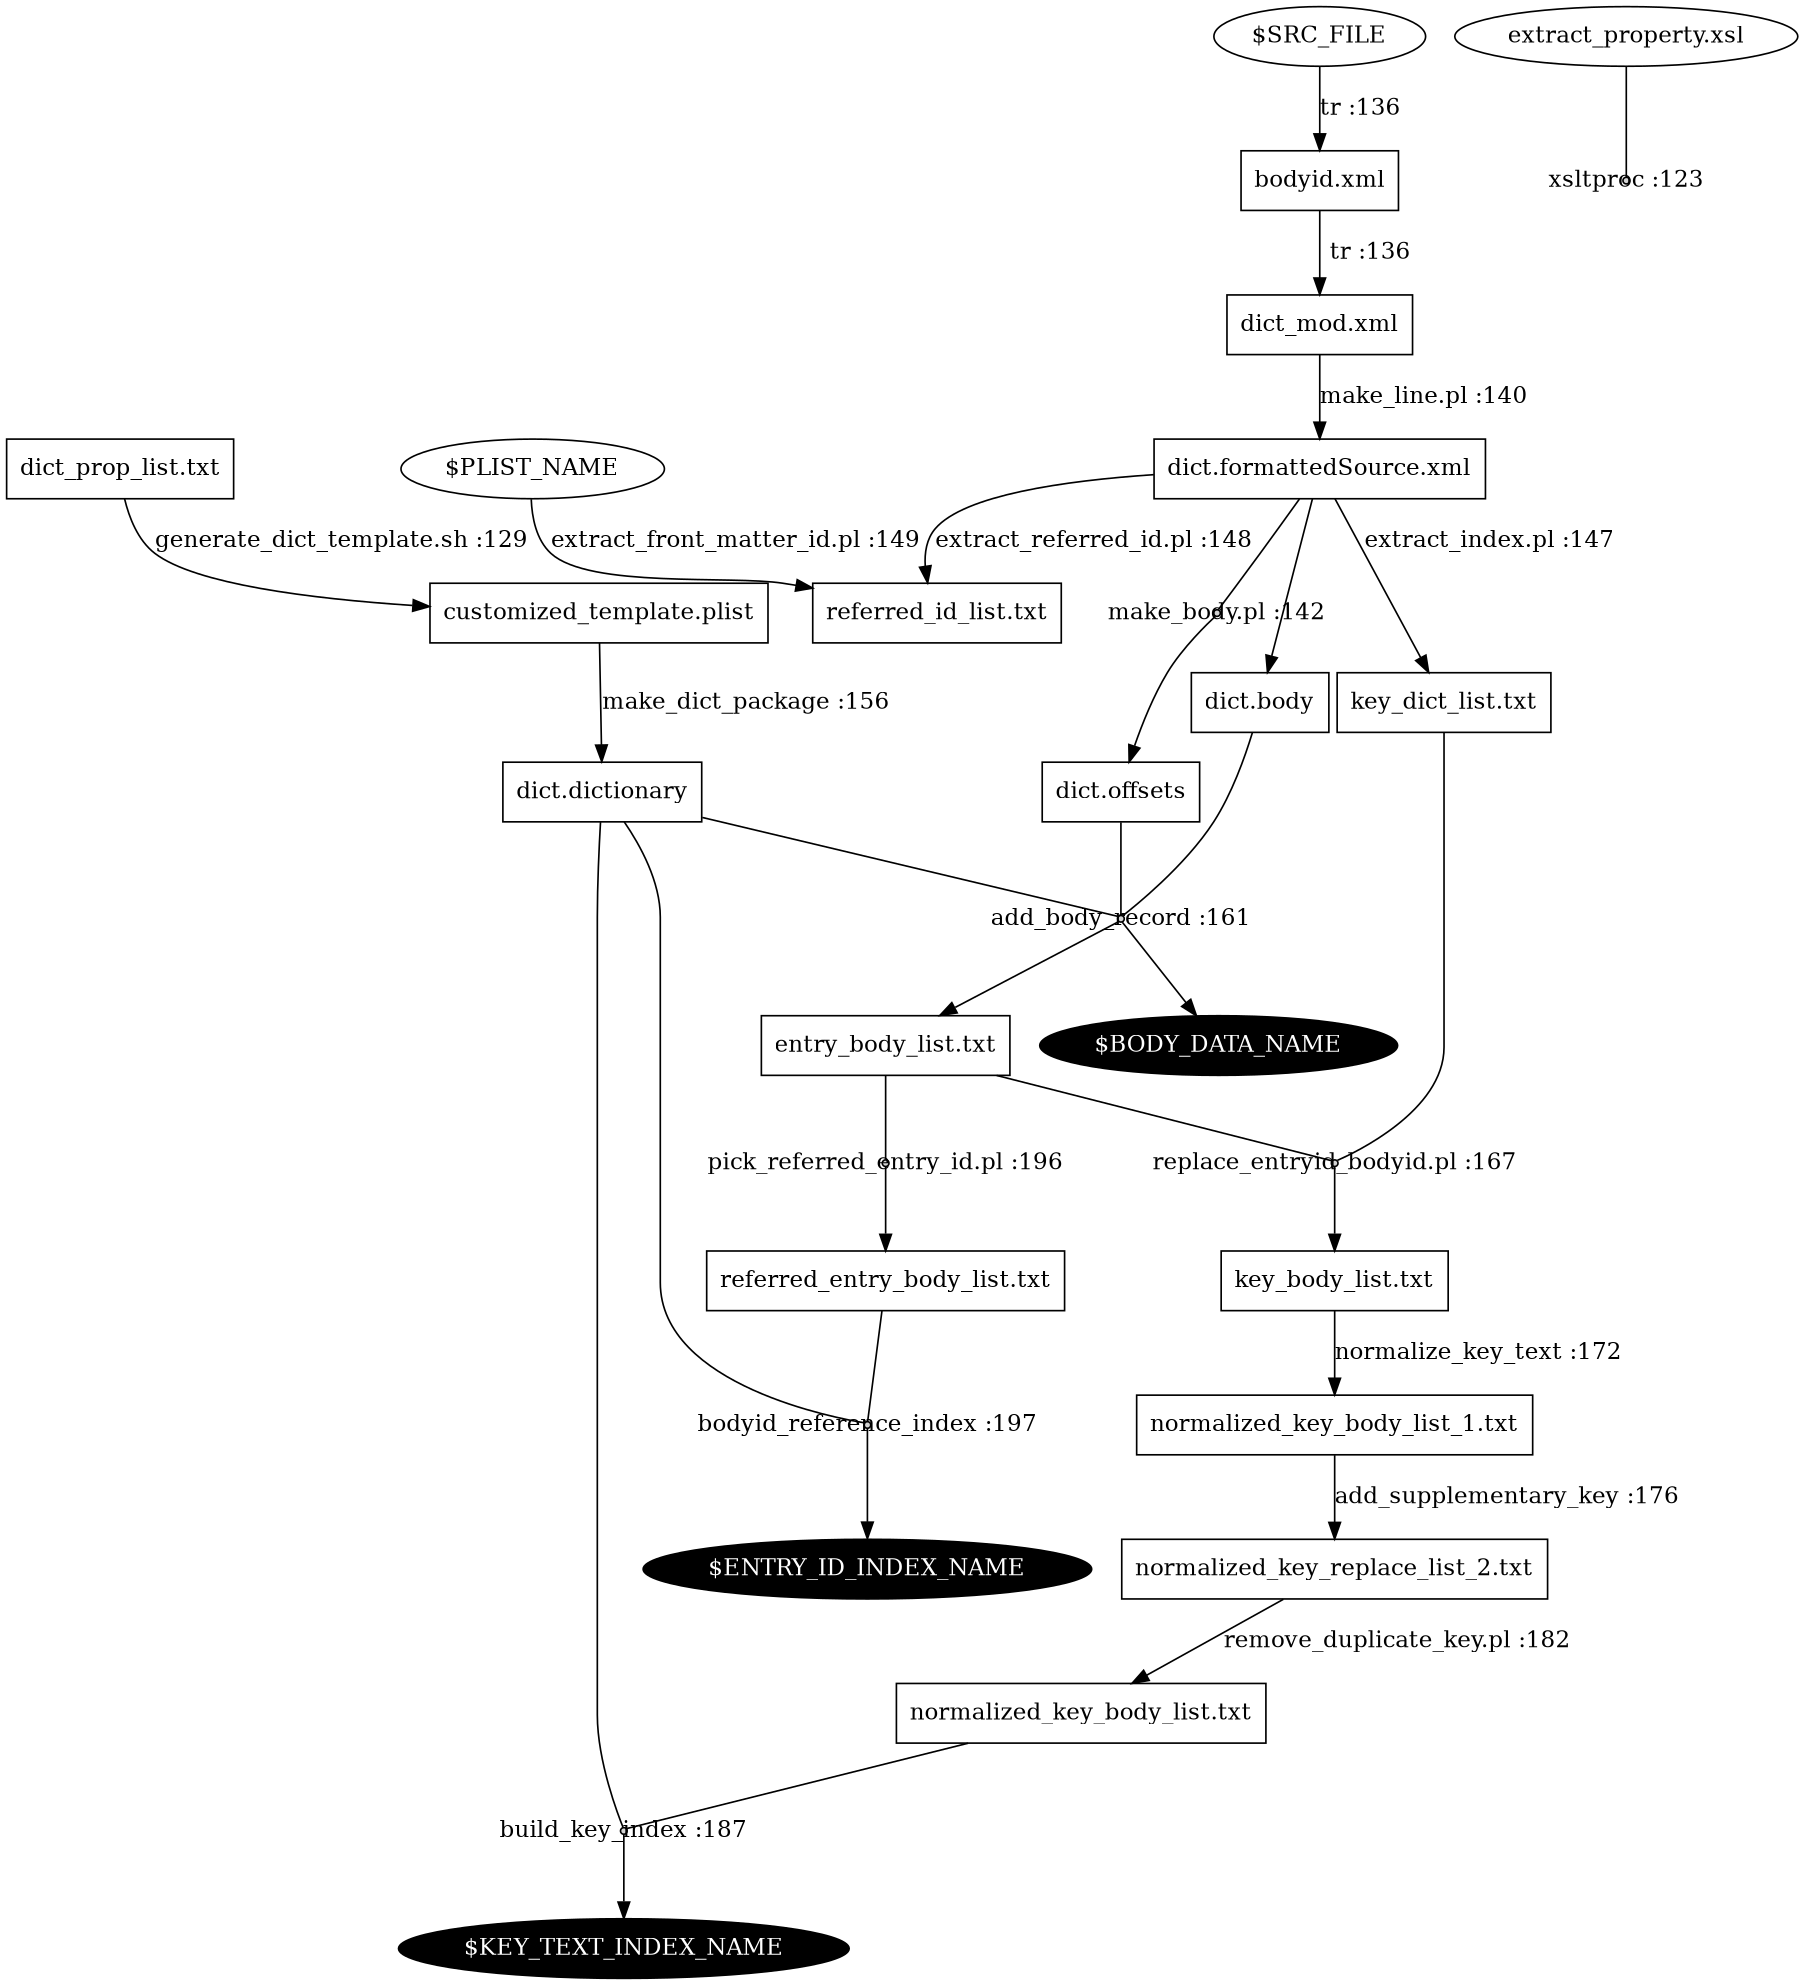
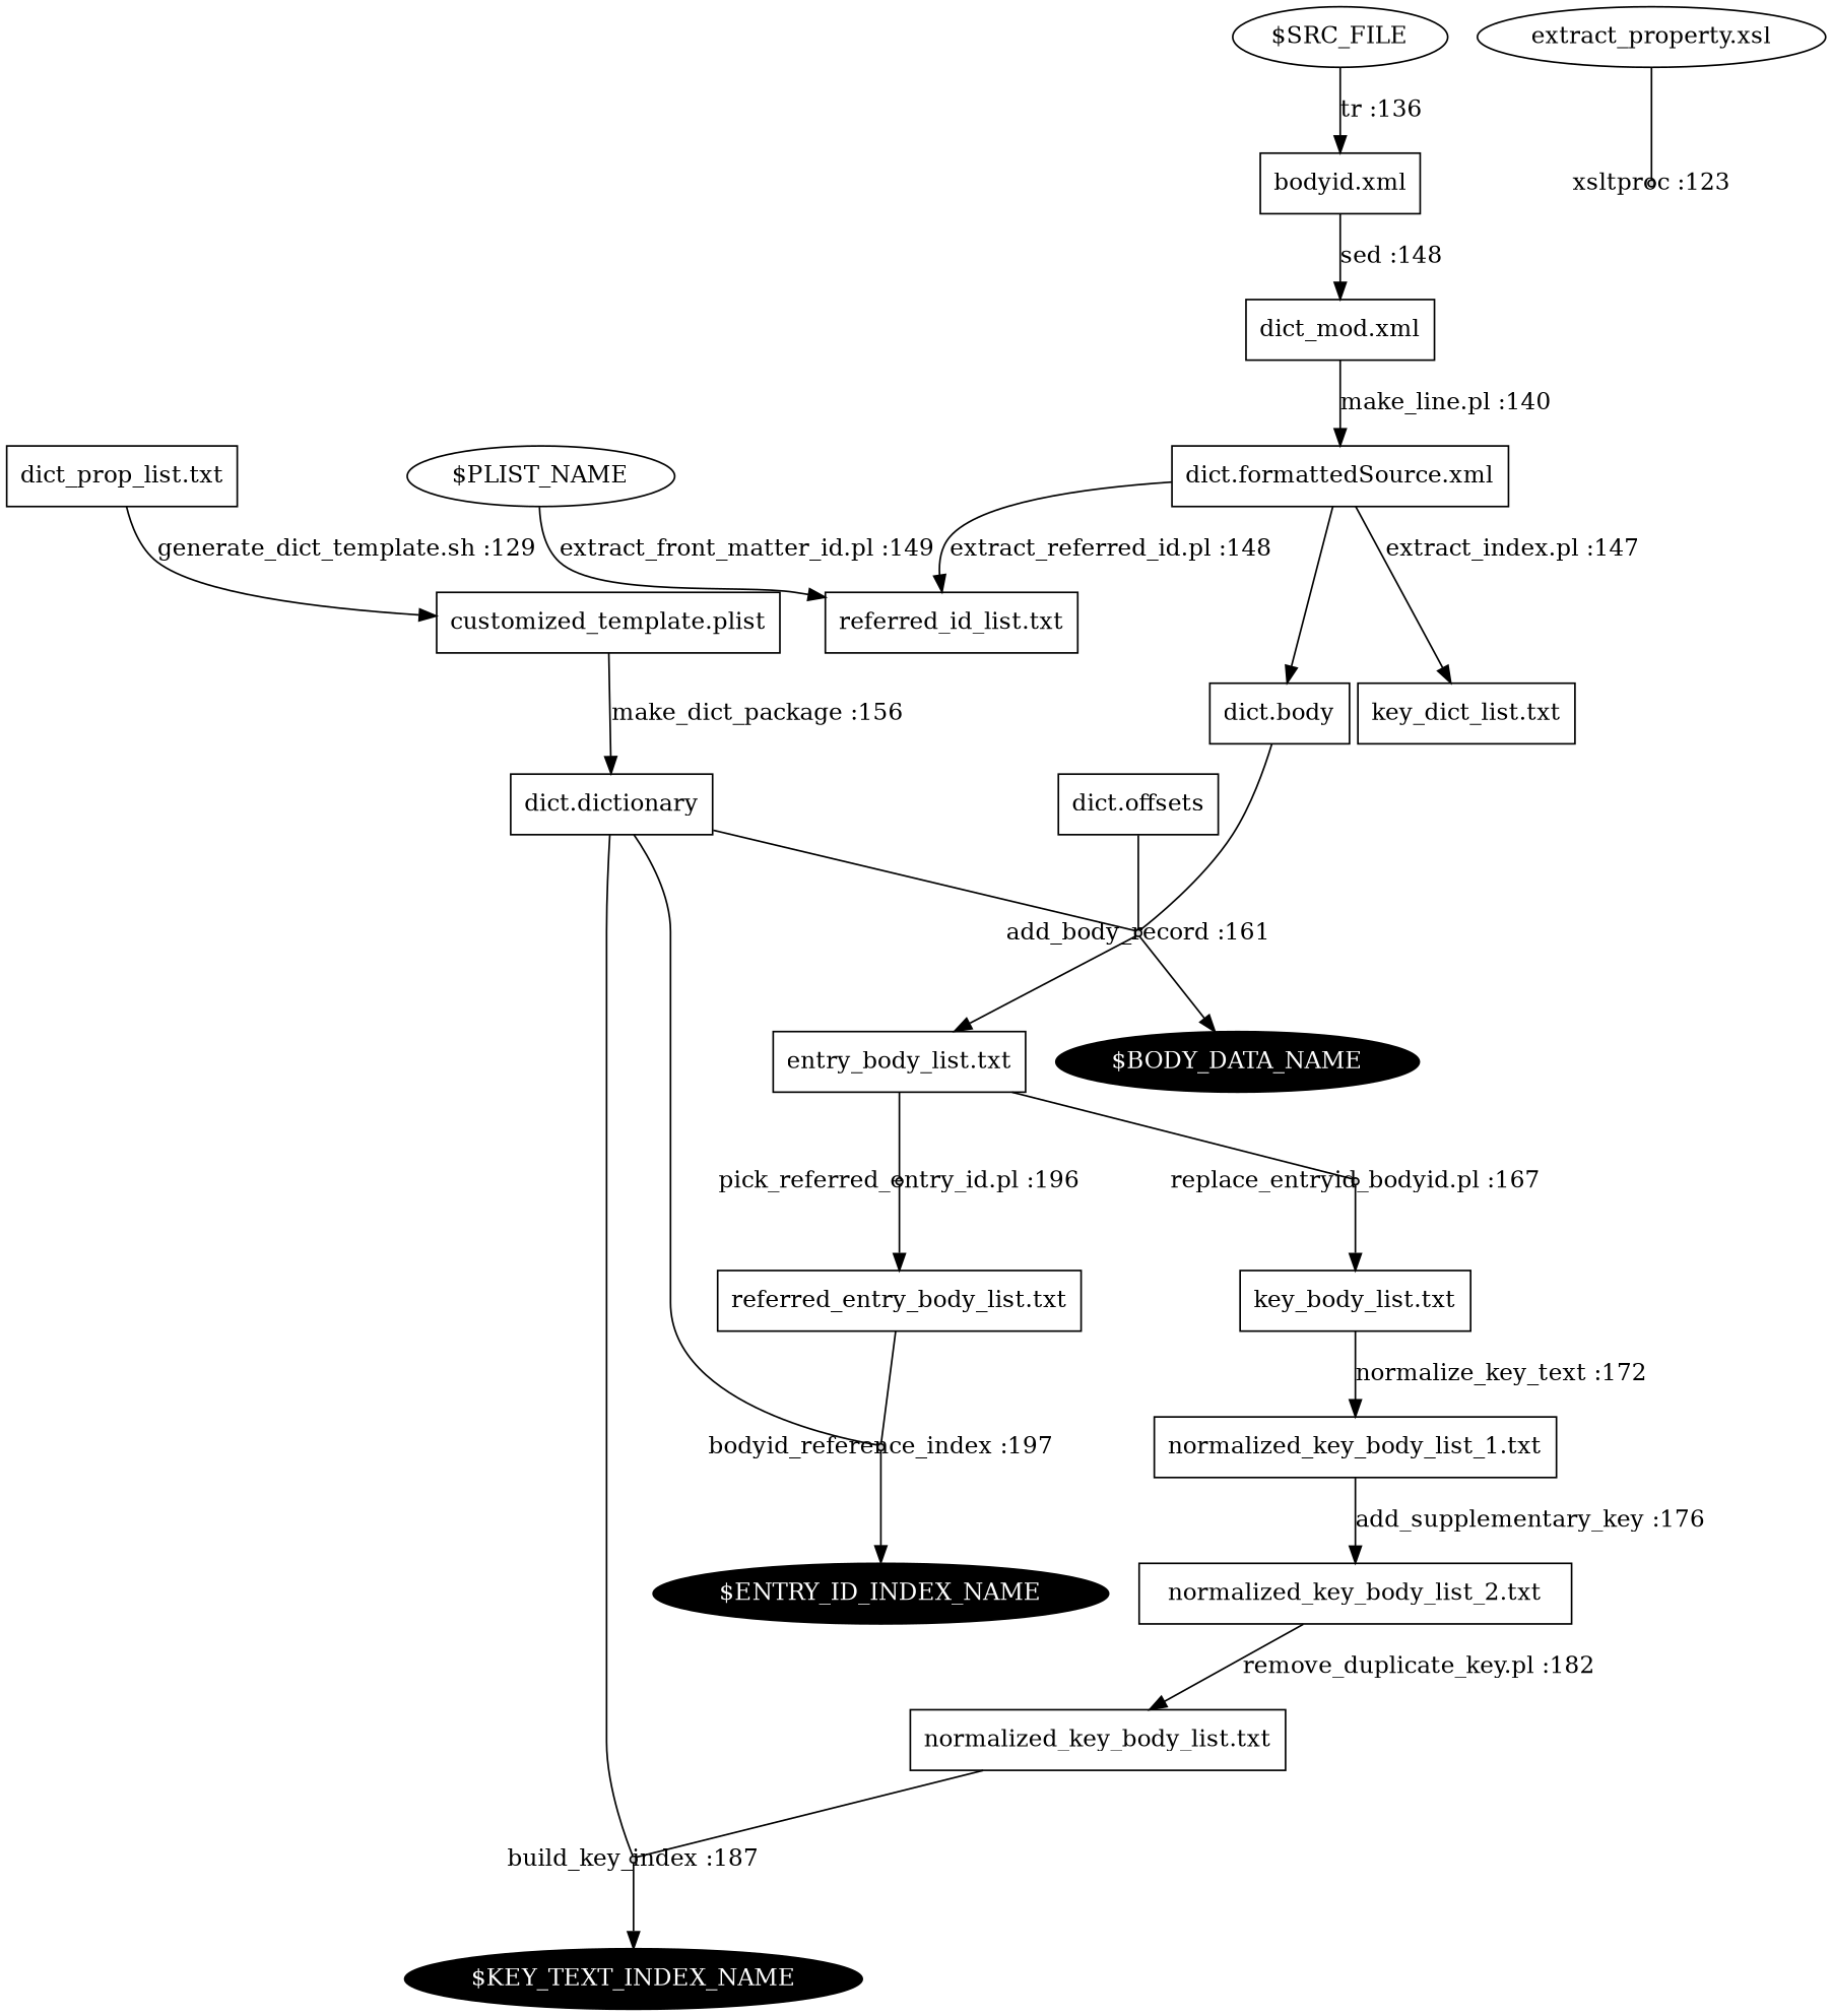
  digraph {
    node [shape=rectangle]
    n1 [label="$PLIST_NAME" shape=ellipse]
    n2 [label="referred_id_list.txt"]
    n3 [fixedsize=true label="xsltproc :123" shape=circle style=filled width=0.05]
    n4 [label="extract_property.xsl" shape=ellipse]
    n5 [label="dict_prop_list.txt"]
    n6 [label="customized_template.plist"]
    n7 [label="dict.dictionary"]
    n8 [fixedsize=true label="add_body_record :161" shape=circle style=filled width=0.05]
    n9 [fixedsize=true label="build_key_index :187" shape=circle style=filled width=0.05]
    n10 [fixedsize=true label="bodyid_reference_index :197" shape=circle style=filled width=0.05]
    n11 [label="$SRC_FILE" shape=ellipse]
    n12 [label="bodyid.xml"]
    n13 [label="dict_mod.xml"]
    n14 [label="dict.formattedSource.xml"]
-   n15 [fixedsize=true label="make_body.pl :142" shape=circle style=filled width=0.05]
    n16 [label="key_dict_list.txt"]
    n17 [label="dict.body"]
    n18 [label="dict.offsets"]
    n19 [fixedsize=true label="replace_entryid_bodyid.pl :167" shape=circle style=filled width=0.05]
    n20 [label="entry_body_list.txt"]
    n21 [fillcolor=black fontcolor=white label="$BODY_DATA_NAME" shape=ellipse style=filled]
    n22 [label="key_body_list.txt"]
    n23 [fixedsize=true label="pick_referred_entry_id.pl :196" shape=circle style=filled width=0.05]
    n24 [label="referred_entry_body_list.txt"]
    n25 [fillcolor=black fontcolor=white label="$KEY_TEXT_INDEX_NAME" shape=ellipse style=filled]
    n26 [fillcolor=black fontcolor=white label="$ENTRY_ID_INDEX_NAME" shape=ellipse style=filled]
    n27 [label="normalized_key_body_list_1.txt"]
-   n28 [label="normalized_key_replace_list_2.txt"]
+   n28 [label="normalized_key_body_list_2.txt"]
    n29 [label="normalized_key_body_list.txt"]
    n1 -> n2 [label="extract_front_matter_id.pl :149"]
    n4 -> n3 [dir=none label=" "]
    n5 -> n6 [label="generate_dict_template.sh :129"]
    n6 -> n7 [label="make_dict_package :156"]
    n7 -> n8 [dir=none label=" "]
    n7 -> n9 [dir=none label=" "]
    n7 -> n10 [dir=none label=" "]
    n8 -> n20 [label=" "]
    n8 -> n21 [label=" "]
    n9 -> n25 [label=" "]
    n10 -> n26 [label=" "]
    n11 -> n12 [label="tr :136"]
-   n12 -> n13 [label="tr :136"]
+   n12 -> n13 [label="sed :148"]
    n13 -> n14 [label="make_line.pl :140"]
    n14 -> n2 [label="extract_referred_id.pl :148"]
-   n14 -> n15 [dir=none label=" "]
    n14 -> n16 [label="extract_index.pl :147"]
    n14 -> n17 [label=" "]
-   n15 -> n18 [label=" "]
-   n16 -> n19 [dir=none label=" "]
    n17 -> n8 [dir=none label=" "]
    n18 -> n8 [dir=none label=" "]
    n19 -> n22 [label=" "]
    n20 -> n19 [dir=none label=" "]
    n20 -> n23 [dir=none label=" "]
    n22 -> n27 [label="normalize_key_text :172"]
    n23 -> n24 [label=" "]
    n24 -> n10 [dir=none label=" "]
    n27 -> n28 [label="add_supplementary_key :176"]
    n28 -> n29 [label="remove_duplicate_key.pl :182"]
    n29 -> n9 [dir=none label=" "]
  }
